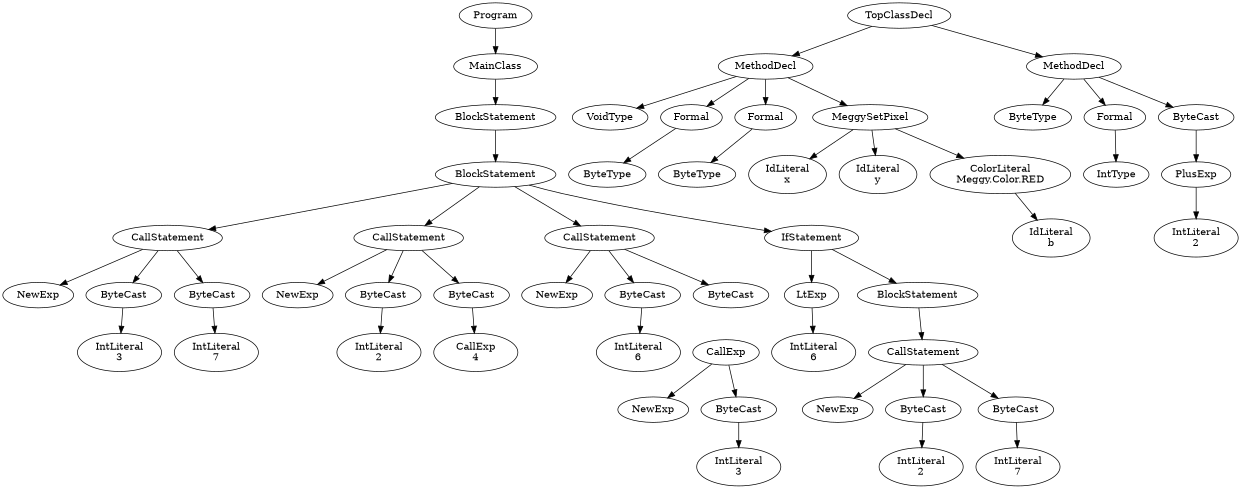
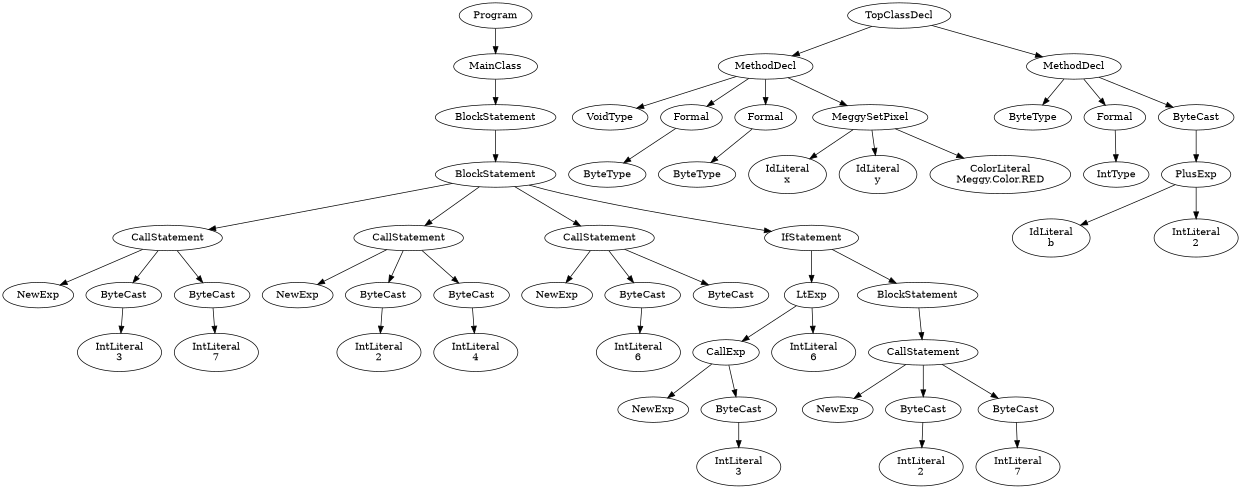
  digraph {
    n1 [label=Program]
    n2 [label=MainClass]
    n3 [label=BlockStatement]
    n4 [label=TopClassDecl]
    n5 [label=MethodDecl]
    n6 [label=MethodDecl]
    n7 [label=BlockStatement]
    n8 [label=CallStatement]
    n9 [label=CallStatement]
    n10 [label=CallStatement]
    n11 [label=IfStatement]
    n12 [label=NewExp]
    n13 [label=ByteCast]
    n14 [label=ByteCast]
    n15 [label=NewExp]
    n16 [label=ByteCast]
    n17 [label=ByteCast]
    n18 [label=NewExp]
    n19 [label=ByteCast]
    n20 [label=ByteCast]
    n21 [label=LtExp]
    n22 [label=BlockStatement]
    n23 [label="IntLiteral\n3"]
    n24 [label="IntLiteral\n7"]
    n25 [label="IntLiteral\n2"]
-   n26 [label="CallExp\n4"]
+   n26 [label="IntLiteral\n4"]
    n27 [label="IntLiteral\n6"]
    n28 [label=CallExp]
    n29 [label="IntLiteral\n6"]
    n30 [label=CallStatement]
    n31 [label=NewExp]
    n32 [label=ByteCast]
    n33 [label="IntLiteral\n3"]
    n34 [label=NewExp]
    n35 [label=ByteCast]
    n36 [label=ByteCast]
    n37 [label="IntLiteral\n2"]
    n38 [label="IntLiteral\n7"]
    n39 [label=VoidType]
    n40 [label=Formal]
    n41 [label=Formal]
    n42 [label=MeggySetPixel]
    n43 [label=ByteType]
    n44 [label=Formal]
    n45 [label=ByteCast]
    n46 [label=ByteType]
    n47 [label=ByteType]
    n48 [label="IdLiteral\nx"]
    n49 [label="IdLiteral\ny"]
    n50 [label="ColorLiteral\nMeggy.Color.RED"]
    n51 [label=IntType]
    n52 [label=PlusExp]
    n53 [label="IdLiteral\nb"]
    n54 [label="IntLiteral\n2"]
    n1 -> n2
    n2 -> n3
    n3 -> n7
    n4 -> n5
    n4 -> n6
    n5 -> n39
    n5 -> n40
    n5 -> n41
    n5 -> n42
    n6 -> n43
    n6 -> n44
    n6 -> n45
    n7 -> n8
    n7 -> n9
    n7 -> n10
    n7 -> n11
    n8 -> n12
    n8 -> n13
    n8 -> n14
    n9 -> n15
    n9 -> n16
    n9 -> n17
    n10 -> n18
    n10 -> n19
    n10 -> n20
    n11 -> n21
    n11 -> n22
    n13 -> n23
    n14 -> n24
    n16 -> n25
    n17 -> n26
    n19 -> n27
+   n21 -> n28
    n21 -> n29
    n22 -> n30
    n28 -> n31
    n28 -> n32
    n30 -> n34
    n30 -> n35
    n30 -> n36
    n32 -> n33
    n35 -> n37
    n36 -> n38
    n40 -> n46
    n41 -> n47
    n42 -> n48
    n42 -> n49
    n42 -> n50
    n44 -> n51
    n45 -> n52
-   n50 -> n53
+   n52 -> n53
    n52 -> n54
  }
